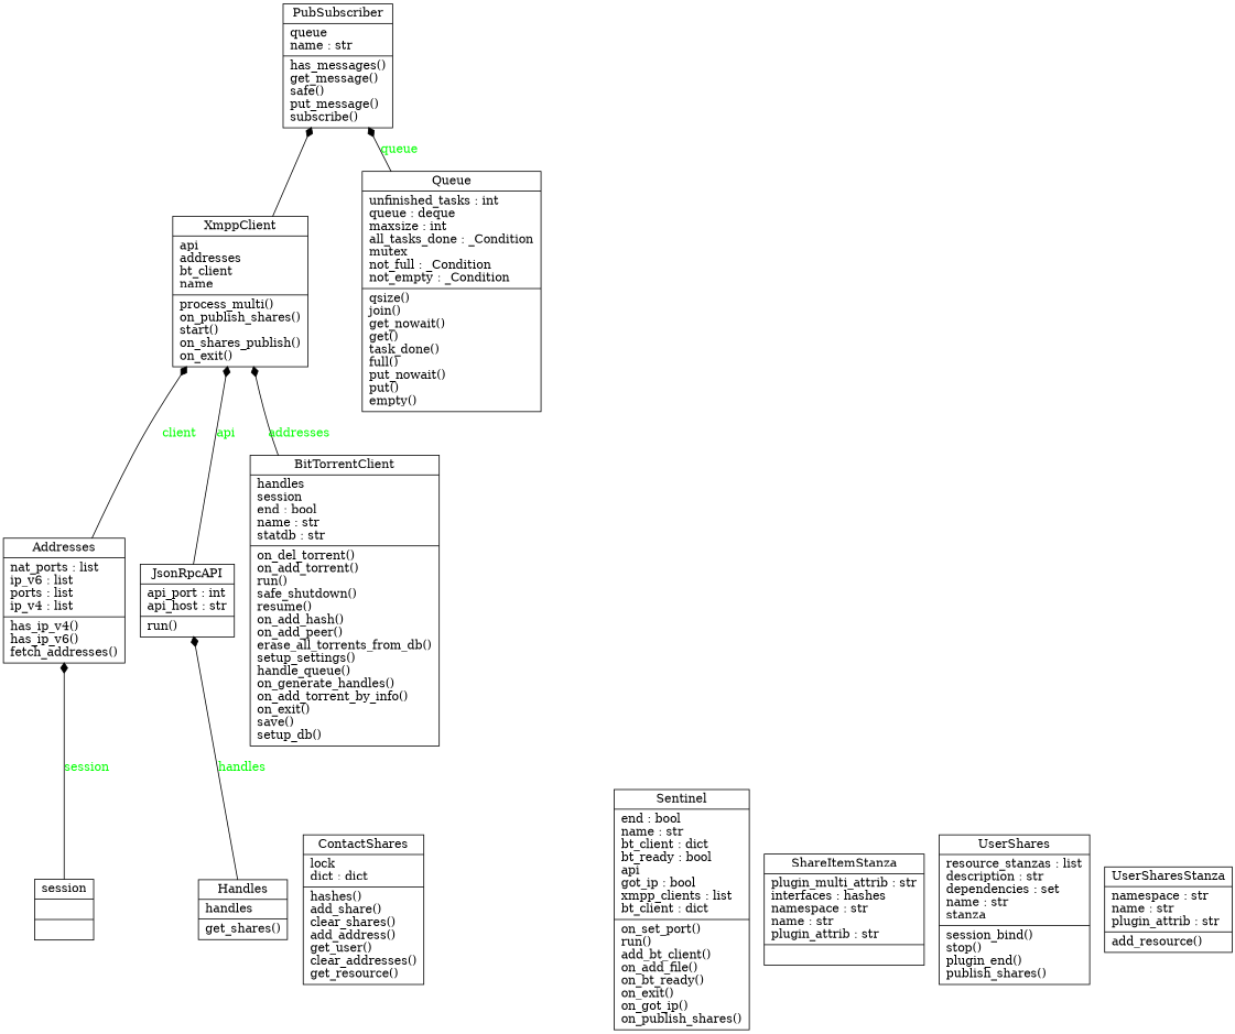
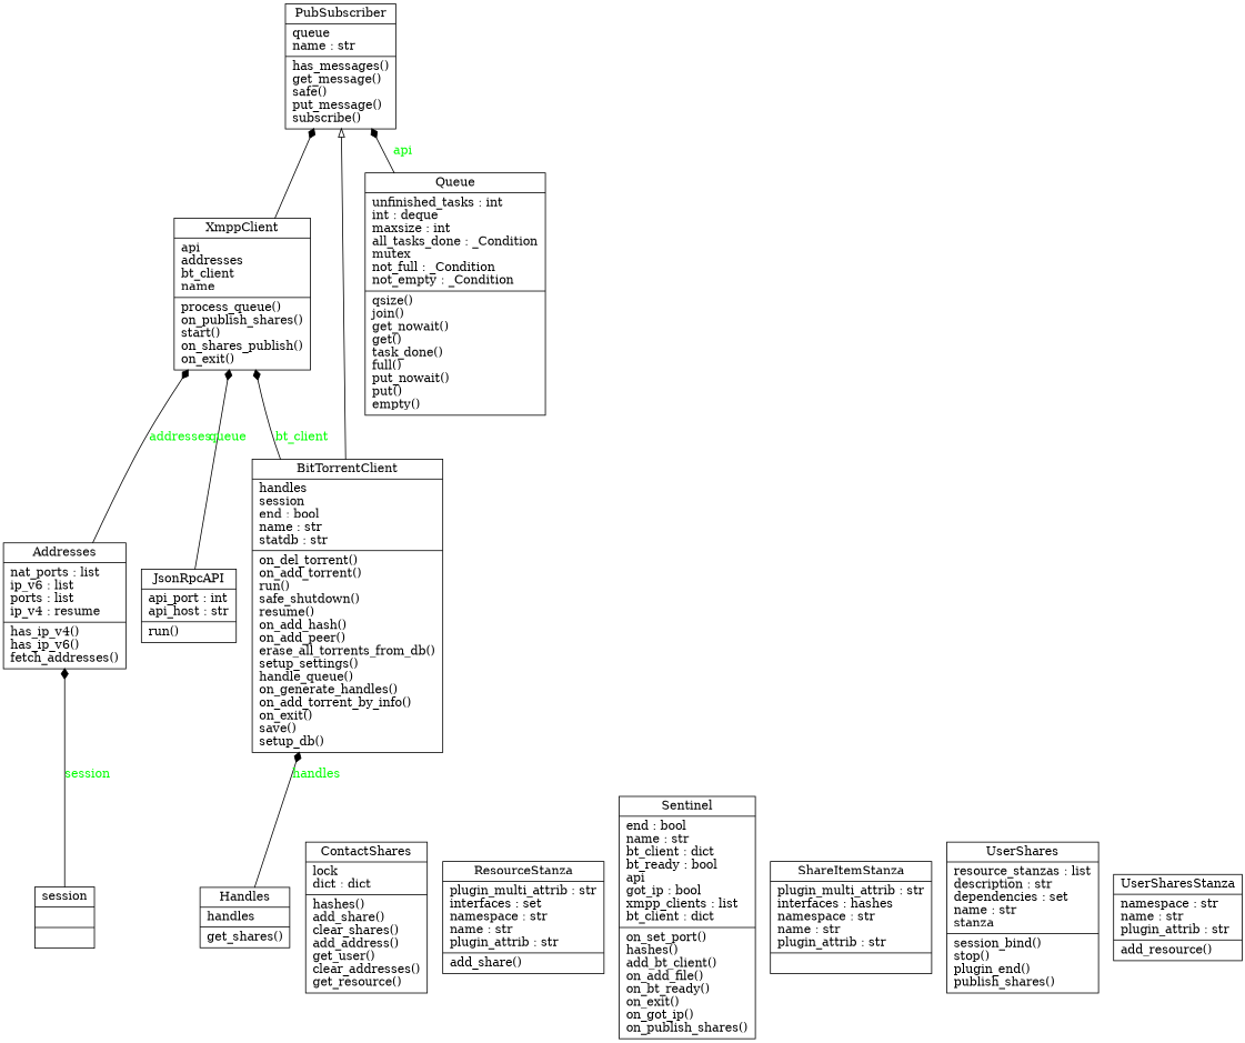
  digraph {
    rankdir=BT
    node [shape=record]
    edge [arrowhead=diamond arrowtail=none fontcolor=green style=solid]
-   n1 [label="{Addresses|nat_ports : list\lip_v6 : list\lports : list\lip_v4 : list\l|has_ip_v4()\lhas_ip_v6()\lfetch_addresses()\l}"]
-   n2 [label="{XmppClient|api\laddresses\lbt_client\lname\l|process_multi()\lon_publish_shares()\lstart()\lon_shares_publish()\lon_exit()\l}"]
+   n1 [label="{Addresses|nat_ports : list\lip_v6 : list\lports : list\lip_v4 : resume\l|has_ip_v4()\lhas_ip_v6()\lfetch_addresses()\l}"]
+   n2 [label="{XmppClient|api\laddresses\lbt_client\lname\l|process_queue()\lon_publish_shares()\lstart()\lon_shares_publish()\lon_exit()\l}"]
    n3 [label="{PubSubscriber|queue\lname : str\l|has_messages()\lget_message()\lsafe()\lput_message()\lsubscribe()\l}"]
    n4 [label="{BitTorrentClient|handles\lsession\lend : bool\lname : str\lstatdb : str\l|on_del_torrent()\lon_add_torrent()\lrun()\lsafe_shutdown()\lresume()\lon_add_hash()\lon_add_peer()\lerase_all_torrents_from_db()\lsetup_settings()\lhandle_queue()\lon_generate_handles()\lon_add_torrent_by_info()\lon_exit()\lsave()\lsetup_db()\l}"]
    n5 [label="{ContactShares|lock\ldict : dict\l|hashes()\ladd_share()\lclear_shares()\ladd_address()\lget_user()\lclear_addresses()\lget_resource()\l}"]
    n6 [label="{Handles|handles\l|get_shares()\l}"]
    n7 [label="{JsonRpcAPI|api_port : int\lapi_host : str\l|run()\l}"]
-   n8 [label="{Queue|unfinished_tasks : int\lqueue : deque\lmaxsize : int\lall_tasks_done : _Condition\lmutex\lnot_full : _Condition\lnot_empty : _Condition\l|qsize()\ljoin()\lget_nowait()\lget()\ltask_done()\lfull()\lput_nowait()\lput()\lempty()\l}"]
-   n10 [label="{Sentinel|end : bool\lname : str\lbt_client : dict\lbt_ready : bool\lapi\lgot_ip : bool\lxmpp_clients : list\lbt_client : dict\l|on_set_port()\lrun()\ladd_bt_client()\lon_add_file()\lon_bt_ready()\lon_exit()\lon_got_ip()\lon_publish_shares()\l}"]
+   n8 [label="{Queue|unfinished_tasks : int\lint : deque\lmaxsize : int\lall_tasks_done : _Condition\lmutex\lnot_full : _Condition\lnot_empty : _Condition\l|qsize()\ljoin()\lget_nowait()\lget()\ltask_done()\lfull()\lput_nowait()\lput()\lempty()\l}"]
+   n9 [label="{ResourceStanza|plugin_multi_attrib : str\linterfaces : set\lnamespace : str\lname : str\lplugin_attrib : str\l|add_share()\l}"]
+   n10 [label="{Sentinel|end : bool\lname : str\lbt_client : dict\lbt_ready : bool\lapi\lgot_ip : bool\lxmpp_clients : list\lbt_client : dict\l|on_set_port()\lhashes()\ladd_bt_client()\lon_add_file()\lon_bt_ready()\lon_exit()\lon_got_ip()\lon_publish_shares()\l}"]
    n11 [label="{ShareItemStanza|plugin_multi_attrib : str\linterfaces : hashes\lnamespace : str\lname : str\lplugin_attrib : str\l|}"]
    n12 [label="{UserShares|resource_stanzas : list\ldescription : str\ldependencies : set\lname : str\lstanza\l|session_bind()\lstop()\lplugin_end()\lpublish_shares()\l}"]
    n13 [label="{UserSharesStanza|namespace : str\lname : str\lplugin_attrib : str\l|add_resource()\l}"]
    n14 [label="{session|\l|}"]
-   n1 -> n2 [label=client]
+   n1 -> n2 [label=addresses]
    n2 -> n3 [fontcolor="" style=""]
-   n4 -> n2 [label=addresses]
-   n6 -> n7 [label=handles]
-   n7 -> n2 [label=api]
-   n8 -> n3 [label=queue]
+   n4 -> n2 [label=bt_client]
+   n4 -> n3 [arrowhead=empty fontcolor="" style=""]
+   n6 -> n4 [label=handles]
+   n7 -> n2 [label=queue]
+   n8 -> n3 [label=api]
    n14 -> n1 [label=session]
  }
